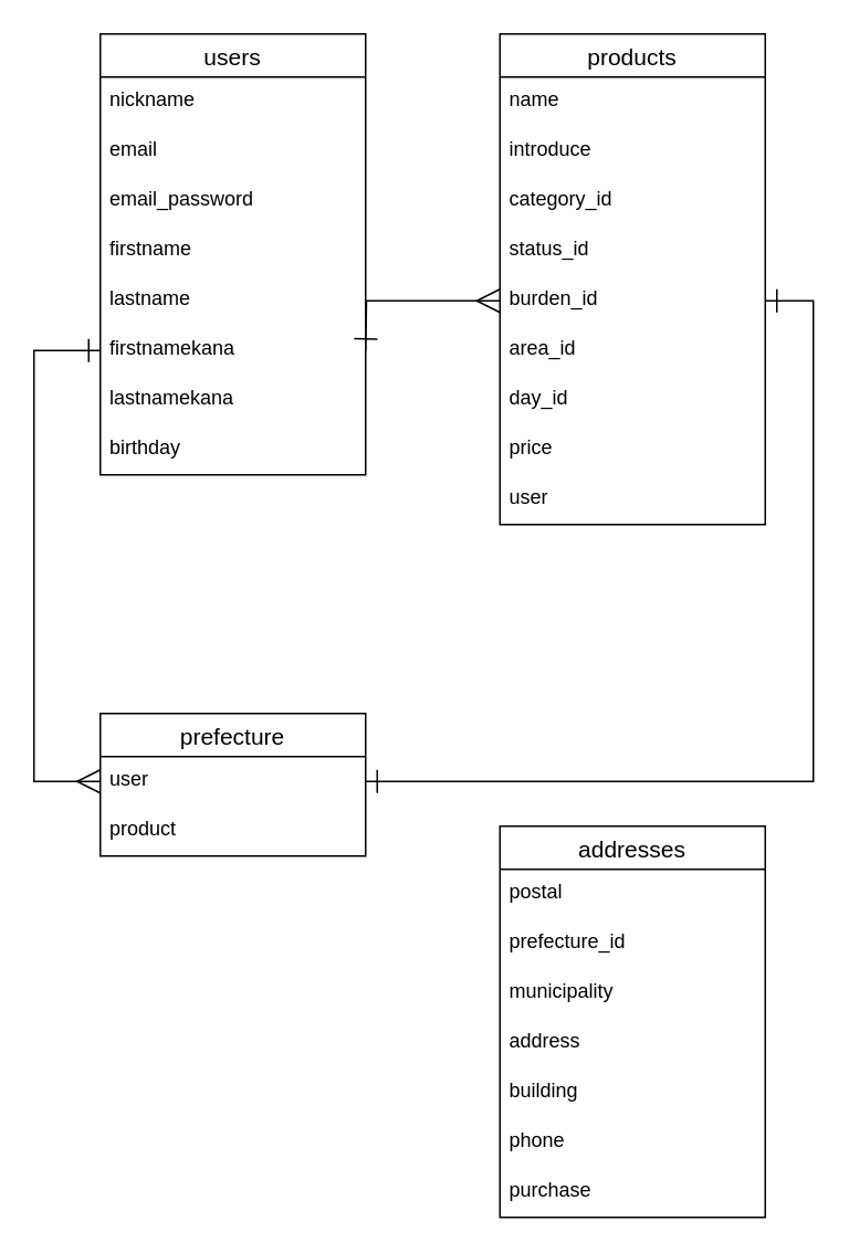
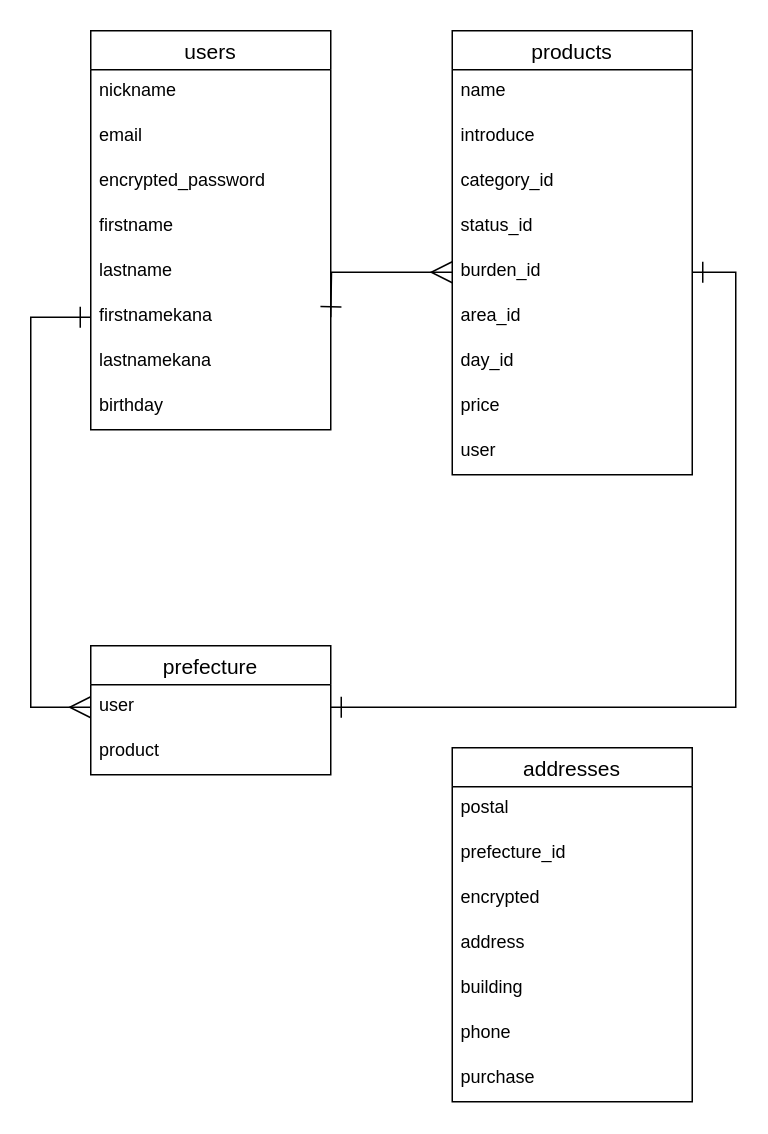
  <mxCell id="0" />
  <mxCell id="1" parent="0" />
  <mxCell id="2" value="users" style="swimlane;fontStyle=0;childLayout=stackLayout;horizontal=1;startSize=26;horizontalStack=0;resizeParent=1;resizeParentMax=0;resizeLast=0;collapsible=1;marginBottom=0;align=center;fontSize=14;" parent="1" vertex="1"><mxGeometry x="60" y="20" width="160" height="266" as="geometry" /></mxCell>
  <mxCell id="3" value="nickname" style="text;strokeColor=none;fillColor=none;spacingLeft=4;spacingRight=4;overflow=hidden;rotatable=0;points=[[0,0.5],[1,0.5]];portConstraint=eastwest;fontSize=12;" parent="2" vertex="1"><mxGeometry y="26" width="160" height="30" as="geometry" /></mxCell>
  <mxCell id="4" value="email" style="text;strokeColor=none;fillColor=none;spacingLeft=4;spacingRight=4;overflow=hidden;rotatable=0;points=[[0,0.5],[1,0.5]];portConstraint=eastwest;fontSize=12;" parent="2" vertex="1"><mxGeometry y="56" width="160" height="30" as="geometry" /></mxCell>
- <mxCell id="5" value="email_password" style="text;strokeColor=none;fillColor=none;spacingLeft=4;spacingRight=4;overflow=hidden;rotatable=0;points=[[0,0.5],[1,0.5]];portConstraint=eastwest;fontSize=12;" parent="2" vertex="1"><mxGeometry y="86" width="160" height="30" as="geometry" /></mxCell>
+ <mxCell id="5" value="encrypted_password" style="text;strokeColor=none;fillColor=none;spacingLeft=4;spacingRight=4;overflow=hidden;rotatable=0;points=[[0,0.5],[1,0.5]];portConstraint=eastwest;fontSize=12;" parent="2" vertex="1"><mxGeometry y="86" width="160" height="30" as="geometry" /></mxCell>
  <mxCell id="6" value="firstname" style="text;strokeColor=none;fillColor=none;spacingLeft=4;spacingRight=4;overflow=hidden;rotatable=0;points=[[0,0.5],[1,0.5]];portConstraint=eastwest;fontSize=12;" parent="2" vertex="1"><mxGeometry y="116" width="160" height="30" as="geometry" /></mxCell>
  <mxCell id="7" value="lastname" style="text;strokeColor=none;fillColor=none;spacingLeft=4;spacingRight=4;overflow=hidden;rotatable=0;points=[[0,0.5],[1,0.5]];portConstraint=eastwest;fontSize=12;" parent="2" vertex="1"><mxGeometry y="146" width="160" height="30" as="geometry" /></mxCell>
  <mxCell id="8" value="firstnamekana" style="text;strokeColor=none;fillColor=none;spacingLeft=4;spacingRight=4;overflow=hidden;rotatable=0;points=[[0,0.5],[1,0.5]];portConstraint=eastwest;fontSize=12;" parent="2" vertex="1"><mxGeometry y="176" width="160" height="30" as="geometry" /></mxCell>
  <mxCell id="9" value="lastnamekana" style="text;strokeColor=none;fillColor=none;spacingLeft=4;spacingRight=4;overflow=hidden;rotatable=0;points=[[0,0.5],[1,0.5]];portConstraint=eastwest;fontSize=12;" parent="2" vertex="1"><mxGeometry y="206" width="160" height="30" as="geometry" /></mxCell>
  <mxCell id="10" value="birthday" style="text;strokeColor=none;fillColor=none;spacingLeft=4;spacingRight=4;overflow=hidden;rotatable=0;points=[[0,0.5],[1,0.5]];portConstraint=eastwest;fontSize=12;" parent="2" vertex="1"><mxGeometry y="236" width="160" height="30" as="geometry" /></mxCell>
  <mxCell id="11" value="products" style="swimlane;fontStyle=0;childLayout=stackLayout;horizontal=1;startSize=26;horizontalStack=0;resizeParent=1;resizeParentMax=0;resizeLast=0;collapsible=1;marginBottom=0;align=center;fontSize=14;" parent="1" vertex="1"><mxGeometry x="301" y="20" width="160" height="296" as="geometry" /></mxCell>
  <mxCell id="12" value="name" style="text;strokeColor=none;fillColor=none;spacingLeft=4;spacingRight=4;overflow=hidden;rotatable=0;points=[[0,0.5],[1,0.5]];portConstraint=eastwest;fontSize=12;" parent="11" vertex="1"><mxGeometry y="26" width="160" height="30" as="geometry" /></mxCell>
  <mxCell id="13" value="introduce" style="text;strokeColor=none;fillColor=none;spacingLeft=4;spacingRight=4;overflow=hidden;rotatable=0;points=[[0,0.5],[1,0.5]];portConstraint=eastwest;fontSize=12;" parent="11" vertex="1"><mxGeometry y="56" width="160" height="30" as="geometry" /></mxCell>
  <mxCell id="14" value="category_id" style="text;strokeColor=none;fillColor=none;spacingLeft=4;spacingRight=4;overflow=hidden;rotatable=0;points=[[0,0.5],[1,0.5]];portConstraint=eastwest;fontSize=12;" parent="11" vertex="1"><mxGeometry y="86" width="160" height="30" as="geometry" /></mxCell>
  <mxCell id="15" value="status_id" style="text;strokeColor=none;fillColor=none;spacingLeft=4;spacingRight=4;overflow=hidden;rotatable=0;points=[[0,0.5],[1,0.5]];portConstraint=eastwest;fontSize=12;" parent="11" vertex="1"><mxGeometry y="116" width="160" height="30" as="geometry" /></mxCell>
  <mxCell id="16" value="burden_id" style="text;strokeColor=none;fillColor=none;spacingLeft=4;spacingRight=4;overflow=hidden;rotatable=0;points=[[0,0.5],[1,0.5]];portConstraint=eastwest;fontSize=12;" parent="11" vertex="1"><mxGeometry y="146" width="160" height="30" as="geometry" /></mxCell>
  <mxCell id="17" value="area_id" style="text;strokeColor=none;fillColor=none;spacingLeft=4;spacingRight=4;overflow=hidden;rotatable=0;points=[[0,0.5],[1,0.5]];portConstraint=eastwest;fontSize=12;" parent="11" vertex="1"><mxGeometry y="176" width="160" height="30" as="geometry" /></mxCell>
  <mxCell id="18" value="day_id" style="text;strokeColor=none;fillColor=none;spacingLeft=4;spacingRight=4;overflow=hidden;rotatable=0;points=[[0,0.5],[1,0.5]];portConstraint=eastwest;fontSize=12;" parent="11" vertex="1"><mxGeometry y="206" width="160" height="30" as="geometry" /></mxCell>
  <mxCell id="19" value="price" style="text;strokeColor=none;fillColor=none;spacingLeft=4;spacingRight=4;overflow=hidden;rotatable=0;points=[[0,0.5],[1,0.5]];portConstraint=eastwest;fontSize=12;" parent="11" vertex="1"><mxGeometry y="236" width="160" height="30" as="geometry" /></mxCell>
  <mxCell id="20" value="user" style="text;strokeColor=none;fillColor=none;spacingLeft=4;spacingRight=4;overflow=hidden;rotatable=0;points=[[0,0.5],[1,0.5]];portConstraint=eastwest;fontSize=12;" parent="11" vertex="1"><mxGeometry y="266" width="160" height="30" as="geometry" /></mxCell>
  <mxCell id="21" value="prefecture" style="swimlane;fontStyle=0;childLayout=stackLayout;horizontal=1;startSize=26;horizontalStack=0;resizeParent=1;resizeParentMax=0;resizeLast=0;collapsible=1;marginBottom=0;align=center;fontSize=14;" parent="1" vertex="1"><mxGeometry x="60" y="430" width="160" height="86" as="geometry" /></mxCell>
  <mxCell id="22" value="user" style="text;strokeColor=none;fillColor=none;spacingLeft=4;spacingRight=4;overflow=hidden;rotatable=0;points=[[0,0.5],[1,0.5]];portConstraint=eastwest;fontSize=12;" parent="21" vertex="1"><mxGeometry y="26" width="160" height="30" as="geometry" /></mxCell>
  <mxCell id="23" value="product" style="text;strokeColor=none;fillColor=none;spacingLeft=4;spacingRight=4;overflow=hidden;rotatable=0;points=[[0,0.5],[1,0.5]];portConstraint=eastwest;fontSize=12;" parent="21" vertex="1"><mxGeometry y="56" width="160" height="30" as="geometry" /></mxCell>
  <mxCell id="24" style="edgeStyle=orthogonalEdgeStyle;rounded=0;orthogonalLoop=1;jettySize=auto;html=1;endArrow=ERmany;endFill=0;endSize=12;startArrow=ERone;startFill=0;startSize=12;entryX=0;entryY=0.5;entryDx=0;entryDy=0;" parent="1" target="16" edge="1"><mxGeometry relative="1" as="geometry"><mxPoint x="220" y="211" as="sourcePoint" /><Array as="points" /><mxPoint x="280" y="211" as="targetPoint" /></mxGeometry></mxCell>
  <mxCell id="25" style="edgeStyle=orthogonalEdgeStyle;rounded=0;jumpSize=16;orthogonalLoop=1;jettySize=auto;html=1;endArrow=ERmany;endFill=0;entryX=0;entryY=0.5;entryDx=0;entryDy=0;startArrow=ERone;startFill=0;exitX=0;exitY=0.5;exitDx=0;exitDy=0;startSize=12;endSize=12;" parent="1" edge="1"><mxGeometry relative="1" as="geometry"><mxPoint x="60" y="471" as="targetPoint" /><mxPoint x="60" y="211" as="sourcePoint" /><Array as="points"><mxPoint x="20" y="211" /><mxPoint x="20" y="471" /></Array></mxGeometry></mxCell>
  <mxCell id="26" style="edgeStyle=orthogonalEdgeStyle;rounded=0;jumpSize=16;orthogonalLoop=1;jettySize=auto;html=1;entryX=1;entryY=0.5;entryDx=0;entryDy=0;endArrow=ERone;endFill=0;startArrow=ERone;startFill=0;exitX=1;exitY=0.5;exitDx=0;exitDy=0;endSize=12;startSize=12;" parent="1" source="16" edge="1"><mxGeometry relative="1" as="geometry"><mxPoint x="399" y="350" as="sourcePoint" /><Array as="points"><mxPoint x="490" y="181" /><mxPoint x="490" y="471" /></Array><mxPoint x="220" y="471" as="targetPoint" /></mxGeometry></mxCell>
  <mxCell id="27" value="addresses" style="swimlane;fontStyle=0;childLayout=stackLayout;horizontal=1;startSize=26;horizontalStack=0;resizeParent=1;resizeParentMax=0;resizeLast=0;collapsible=1;marginBottom=0;align=center;fontSize=14;" parent="1" vertex="1"><mxGeometry x="301" y="498" width="160" height="236" as="geometry" /></mxCell>
  <mxCell id="28" value="postal" style="text;strokeColor=none;fillColor=none;spacingLeft=4;spacingRight=4;overflow=hidden;rotatable=0;points=[[0,0.5],[1,0.5]];portConstraint=eastwest;fontSize=12;" parent="27" vertex="1"><mxGeometry y="26" width="160" height="30" as="geometry" /></mxCell>
  <mxCell id="29" value="prefecture_id" style="text;strokeColor=none;fillColor=none;spacingLeft=4;spacingRight=4;overflow=hidden;rotatable=0;points=[[0,0.5],[1,0.5]];portConstraint=eastwest;fontSize=12;" parent="27" vertex="1"><mxGeometry y="56" width="160" height="30" as="geometry" /></mxCell>
- <mxCell id="30" value="municipality" style="text;strokeColor=none;fillColor=none;spacingLeft=4;spacingRight=4;overflow=hidden;rotatable=0;points=[[0,0.5],[1,0.5]];portConstraint=eastwest;fontSize=12;" parent="27" vertex="1"><mxGeometry y="86" width="160" height="30" as="geometry" /></mxCell>
+ <mxCell id="30" value="encrypted" style="text;strokeColor=none;fillColor=none;spacingLeft=4;spacingRight=4;overflow=hidden;rotatable=0;points=[[0,0.5],[1,0.5]];portConstraint=eastwest;fontSize=12;" parent="27" vertex="1"><mxGeometry y="86" width="160" height="30" as="geometry" /></mxCell>
  <mxCell id="31" value="address" style="text;strokeColor=none;fillColor=none;spacingLeft=4;spacingRight=4;overflow=hidden;rotatable=0;points=[[0,0.5],[1,0.5]];portConstraint=eastwest;fontSize=12;" parent="27" vertex="1"><mxGeometry y="116" width="160" height="30" as="geometry" /></mxCell>
  <mxCell id="32" value="building" style="text;strokeColor=none;fillColor=none;spacingLeft=4;spacingRight=4;overflow=hidden;rotatable=0;points=[[0,0.5],[1,0.5]];portConstraint=eastwest;fontSize=12;" parent="27" vertex="1"><mxGeometry y="146" width="160" height="30" as="geometry" /></mxCell>
  <mxCell id="33" value="phone" style="text;strokeColor=none;fillColor=none;spacingLeft=4;spacingRight=4;overflow=hidden;rotatable=0;points=[[0,0.5],[1,0.5]];portConstraint=eastwest;fontSize=12;" parent="27" vertex="1"><mxGeometry y="176" width="160" height="30" as="geometry" /></mxCell>
  <mxCell id="34" value="purchase" style="text;strokeColor=none;fillColor=none;spacingLeft=4;spacingRight=4;overflow=hidden;rotatable=0;points=[[0,0.5],[1,0.5]];portConstraint=eastwest;fontSize=12;" parent="27" vertex="1"><mxGeometry y="206" width="160" height="30" as="geometry" /></mxCell>
